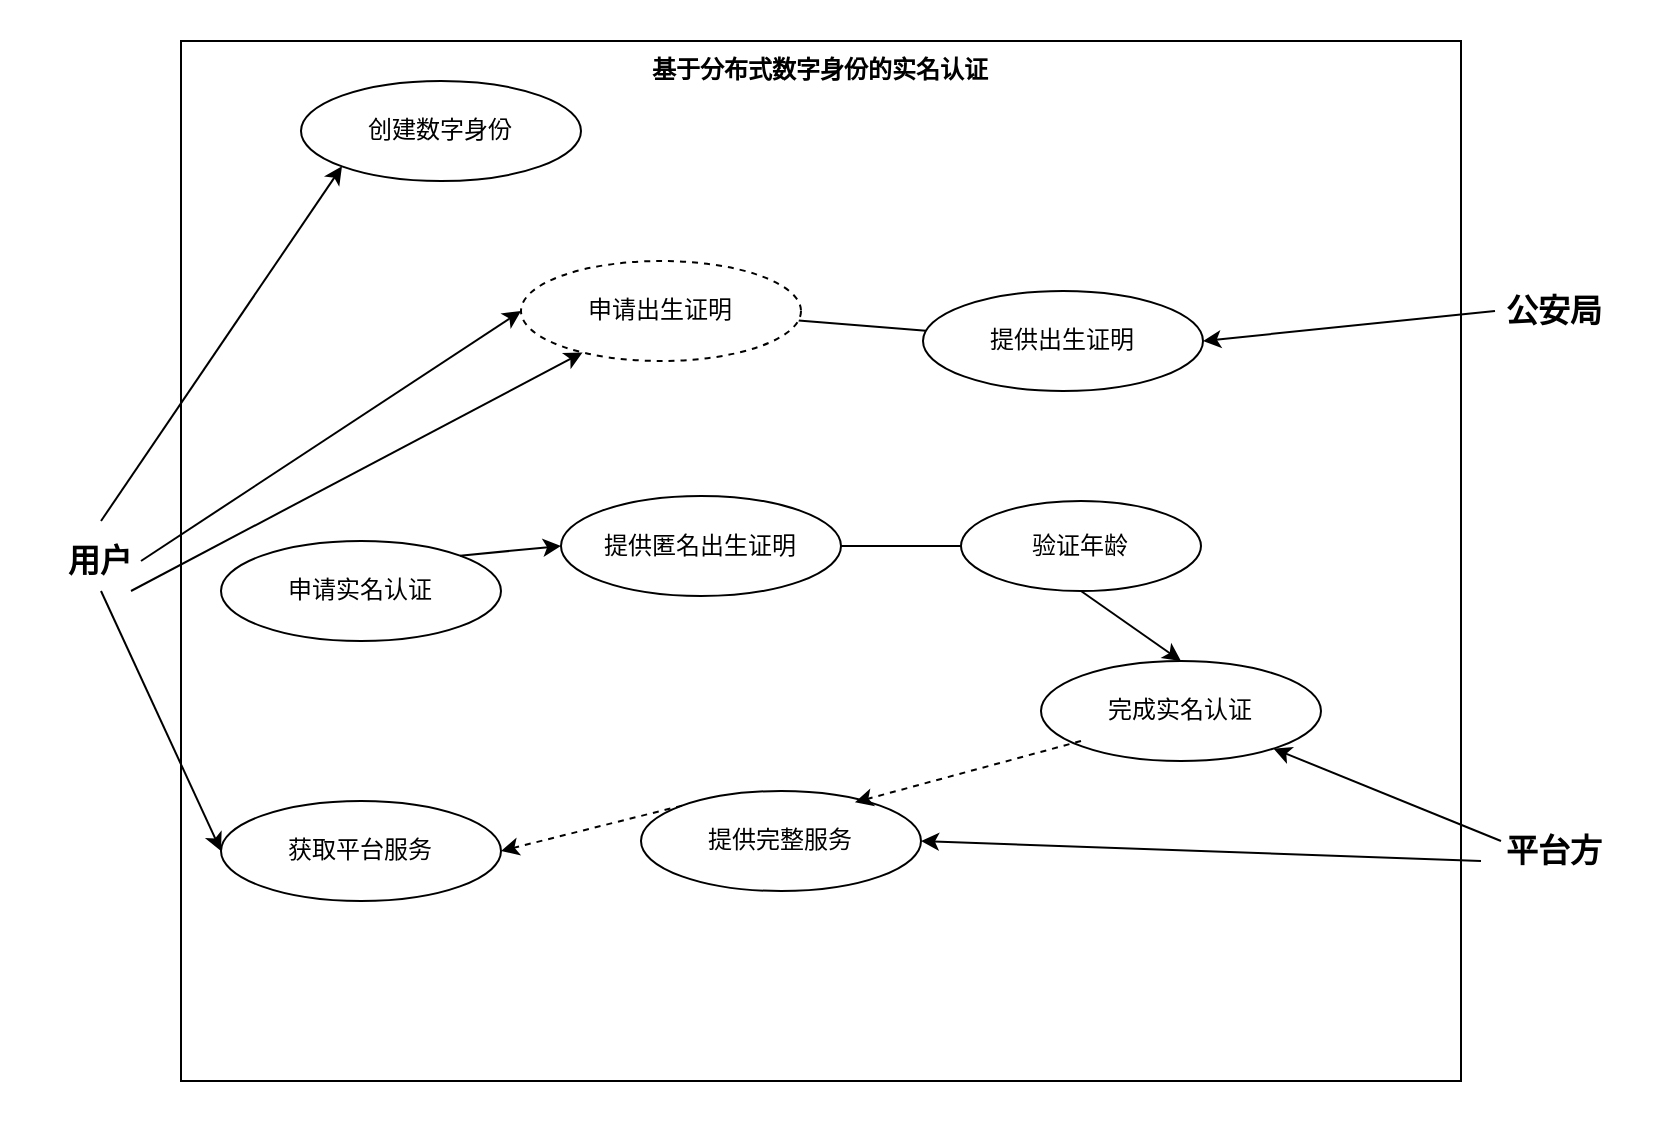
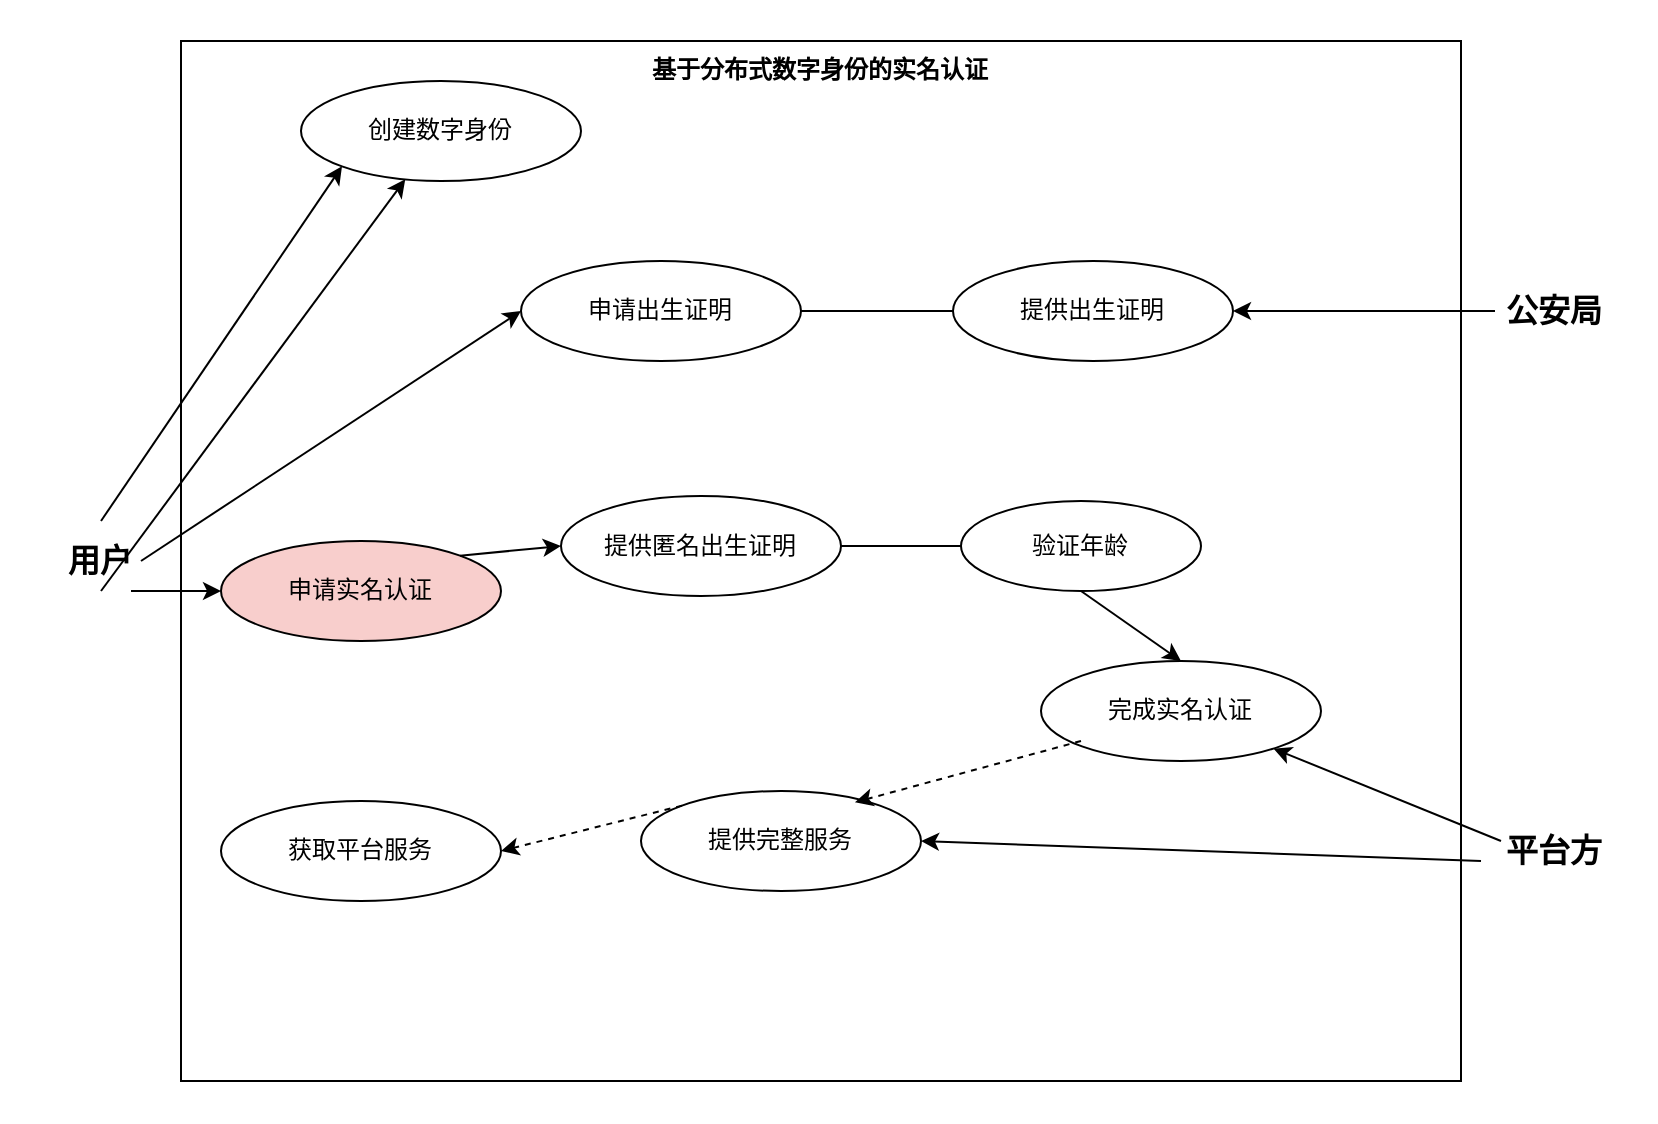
  <mxCell id="0" />
  <mxCell id="1" parent="0" />
  <mxCell id="2" value="" style="rounded=0;whiteSpace=wrap;html=1;" vertex="1" parent="1"><mxGeometry x="90" y="20" width="640" height="520" as="geometry" /></mxCell>
  <mxCell id="3" value="&lt;b&gt;&lt;font style=&quot;font-size: 16px;&quot;&gt;用户&lt;/font&gt;&lt;/b&gt;" style="text;html=1;align=center;verticalAlign=middle;whiteSpace=wrap;rounded=0;" vertex="1" parent="1"><mxGeometry x="20" y="265" width="60" height="30" as="geometry" /></mxCell>
  <mxCell id="4" value="创建数字身份" style="ellipse;whiteSpace=wrap;html=1;" vertex="1" parent="1"><mxGeometry x="150" y="40" width="140" height="50" as="geometry" /></mxCell>
  <mxCell id="5" style="rounded=0;orthogonalLoop=1;jettySize=auto;html=1;endArrow=none;endFill=0;" edge="1" parent="1" source="6" target="7"><mxGeometry relative="1" as="geometry" /></mxCell>
- <mxCell id="6" value="申请出生证明" style="ellipse;whiteSpace=wrap;html=1;dashed=1;" vertex="1" parent="1"><mxGeometry x="260" y="130" width="140" height="50" as="geometry" /></mxCell>
- <mxCell id="7" value="提供出生证明" style="ellipse;whiteSpace=wrap;html=1;" vertex="1" parent="1"><mxGeometry x="461" y="145" width="140" height="50" as="geometry" /></mxCell>
+ <mxCell id="6" value="申请出生证明" style="ellipse;whiteSpace=wrap;html=1;" vertex="1" parent="1"><mxGeometry x="260" y="130" width="140" height="50" as="geometry" /></mxCell>
+ <mxCell id="7" value="提供出生证明" style="ellipse;whiteSpace=wrap;html=1;" vertex="1" parent="1"><mxGeometry x="476" y="130" width="140" height="50" as="geometry" /></mxCell>
  <mxCell id="8" value="&lt;b&gt;&lt;font style=&quot;font-size: 16px;&quot;&gt;公安局&lt;/font&gt;&lt;/b&gt;" style="text;html=1;align=center;verticalAlign=middle;whiteSpace=wrap;rounded=0;" vertex="1" parent="1"><mxGeometry x="747" y="140" width="60" height="30" as="geometry" /></mxCell>
- <mxCell id="9" value="申请实名认证" style="ellipse;whiteSpace=wrap;html=1;" vertex="1" parent="1"><mxGeometry x="110" y="270" width="140" height="50" as="geometry" /></mxCell>
+ <mxCell id="9" value="申请实名认证" style="ellipse;whiteSpace=wrap;html=1;fillColor=#f8cecc;" vertex="1" parent="1"><mxGeometry x="110" y="270" width="140" height="50" as="geometry" /></mxCell>
  <mxCell id="10" style="edgeStyle=orthogonalEdgeStyle;rounded=0;orthogonalLoop=1;jettySize=auto;html=1;endArrow=none;endFill=0;" edge="1" parent="1" source="11" target="12"><mxGeometry relative="1" as="geometry" /></mxCell>
  <mxCell id="11" value="提供匿名出生证明" style="ellipse;whiteSpace=wrap;html=1;" vertex="1" parent="1"><mxGeometry x="280" y="247.5" width="140" height="50" as="geometry" /></mxCell>
  <mxCell id="12" value="验证年龄" style="ellipse;whiteSpace=wrap;html=1;" vertex="1" parent="1"><mxGeometry x="480" y="250" width="120" height="45" as="geometry" /></mxCell>
  <mxCell id="13" value="&lt;span style=&quot;font-size: 16px;&quot;&gt;&lt;b&gt;平台方&lt;/b&gt;&lt;/span&gt;" style="text;html=1;align=center;verticalAlign=middle;whiteSpace=wrap;rounded=0;" vertex="1" parent="1"><mxGeometry x="747" y="410" width="60" height="30" as="geometry" /></mxCell>
  <mxCell id="14" value="完成实名认证" style="ellipse;whiteSpace=wrap;html=1;" vertex="1" parent="1"><mxGeometry x="520" y="330" width="140" height="50" as="geometry" /></mxCell>
  <mxCell id="15" value="提供完整服务" style="ellipse;whiteSpace=wrap;html=1;" vertex="1" parent="1"><mxGeometry x="320" y="395" width="140" height="50" as="geometry" /></mxCell>
  <mxCell id="16" value="" style="endArrow=classic;html=1;rounded=0;entryX=0;entryY=1;entryDx=0;entryDy=0;" edge="1" parent="1" target="4"><mxGeometry width="50" height="50" relative="1" as="geometry"><mxPoint x="50" y="260" as="sourcePoint" /><mxPoint x="50" y="130" as="targetPoint" /></mxGeometry></mxCell>
  <mxCell id="17" value="" style="endArrow=classic;html=1;rounded=0;entryX=0;entryY=0.5;entryDx=0;entryDy=0;" edge="1" parent="1" target="6"><mxGeometry width="50" height="50" relative="1" as="geometry"><mxPoint x="70" y="280" as="sourcePoint" /><mxPoint x="120" y="230" as="targetPoint" /></mxGeometry></mxCell>
  <mxCell id="18" value="" style="endArrow=classic;html=1;rounded=0;entryX=1;entryY=0.5;entryDx=0;entryDy=0;exitX=0;exitY=0.5;exitDx=0;exitDy=0;" edge="1" parent="1" source="8" target="7"><mxGeometry width="50" height="50" relative="1" as="geometry"><mxPoint x="750" y="180" as="sourcePoint" /><mxPoint x="800" y="130" as="targetPoint" /></mxGeometry></mxCell>
- <mxCell id="19" value="" style="endArrow=classic;html=1;rounded=0;exitX=0.75;exitY=1;exitDx=0;exitDy=0;" edge="1" parent="1" source="3" target="6"><mxGeometry width="50" height="50" relative="1" as="geometry"><mxPoint x="70" y="310" as="sourcePoint" /><mxPoint x="120" y="260" as="targetPoint" /></mxGeometry></mxCell>
+ <mxCell id="19" value="" style="endArrow=classic;html=1;rounded=0;entryX=0;entryY=0.5;entryDx=0;entryDy=0;exitX=0.75;exitY=1;exitDx=0;exitDy=0;" edge="1" parent="1" source="3" target="9"><mxGeometry width="50" height="50" relative="1" as="geometry"><mxPoint x="70" y="310" as="sourcePoint" /><mxPoint x="120" y="260" as="targetPoint" /></mxGeometry></mxCell>
  <mxCell id="20" value="" style="endArrow=classic;html=1;rounded=0;entryX=0;entryY=0.5;entryDx=0;entryDy=0;exitX=1;exitY=0;exitDx=0;exitDy=0;" edge="1" parent="1" source="9" target="11"><mxGeometry width="50" height="50" relative="1" as="geometry"><mxPoint x="250" y="310" as="sourcePoint" /><mxPoint x="300" y="260" as="targetPoint" /></mxGeometry></mxCell>
  <mxCell id="21" value="" style="endArrow=classic;html=1;rounded=0;entryX=0.5;entryY=0;entryDx=0;entryDy=0;exitX=0.5;exitY=1;exitDx=0;exitDy=0;" edge="1" parent="1" source="12" target="14"><mxGeometry width="50" height="50" relative="1" as="geometry"><mxPoint x="580" y="290" as="sourcePoint" /><mxPoint x="630" y="240" as="targetPoint" /></mxGeometry></mxCell>
  <mxCell id="22" value="" style="endArrow=classic;html=1;rounded=0;entryX=1;entryY=0.5;entryDx=0;entryDy=0;" edge="1" parent="1" target="15"><mxGeometry width="50" height="50" relative="1" as="geometry"><mxPoint x="740" y="430" as="sourcePoint" /><mxPoint x="790" y="380" as="targetPoint" /></mxGeometry></mxCell>
  <mxCell id="23" value="" style="endArrow=classic;html=1;rounded=0;" edge="1" parent="1" target="14"><mxGeometry width="50" height="50" relative="1" as="geometry"><mxPoint x="750" y="420" as="sourcePoint" /><mxPoint x="800" y="370" as="targetPoint" /></mxGeometry></mxCell>
  <mxCell id="24" value="" style="endArrow=classic;html=1;rounded=0;entryX=0.764;entryY=0.113;entryDx=0;entryDy=0;entryPerimeter=0;dashed=1;" edge="1" parent="1" target="15"><mxGeometry width="50" height="50" relative="1" as="geometry"><mxPoint x="540" y="370" as="sourcePoint" /><mxPoint x="590" y="320" as="targetPoint" /></mxGeometry></mxCell>
  <mxCell id="25" value="" style="endArrow=classic;html=1;rounded=0;dashed=1;exitX=0;exitY=0;exitDx=0;exitDy=0;entryX=1;entryY=0.5;entryDx=0;entryDy=0;" edge="1" parent="1" source="15" target="26"><mxGeometry width="50" height="50" relative="1" as="geometry"><mxPoint x="520" y="600" as="sourcePoint" /><mxPoint x="260" y="430" as="targetPoint" /></mxGeometry></mxCell>
  <mxCell id="26" value="获取平台服务" style="ellipse;whiteSpace=wrap;html=1;" vertex="1" parent="1"><mxGeometry x="110" y="400" width="140" height="50" as="geometry" /></mxCell>
- <mxCell id="27" value="" style="endArrow=classic;html=1;rounded=0;entryX=0;entryY=0.5;entryDx=0;entryDy=0;exitX=0.5;exitY=1;exitDx=0;exitDy=0;" edge="1" parent="1" source="3" target="26"><mxGeometry width="50" height="50" relative="1" as="geometry"><mxPoint x="370" y="310" as="sourcePoint" /><mxPoint x="420" y="260" as="targetPoint" /></mxGeometry></mxCell>
+ <mxCell id="27" value="" style="endArrow=classic;html=1;rounded=0;exitX=0.5;exitY=1;exitDx=0;exitDy=0;" edge="1" parent="1" source="3" target="4"><mxGeometry width="50" height="50" relative="1" as="geometry"><mxPoint x="370" y="310" as="sourcePoint" /><mxPoint x="420" y="260" as="targetPoint" /></mxGeometry></mxCell>
  <mxCell id="28" value="&lt;b&gt;基于分布式数字身份的实名认证&lt;/b&gt;" style="text;html=1;align=center;verticalAlign=middle;whiteSpace=wrap;rounded=0;" vertex="1" parent="1"><mxGeometry x="317" y="20" width="186" height="30" as="geometry" /></mxCell>
